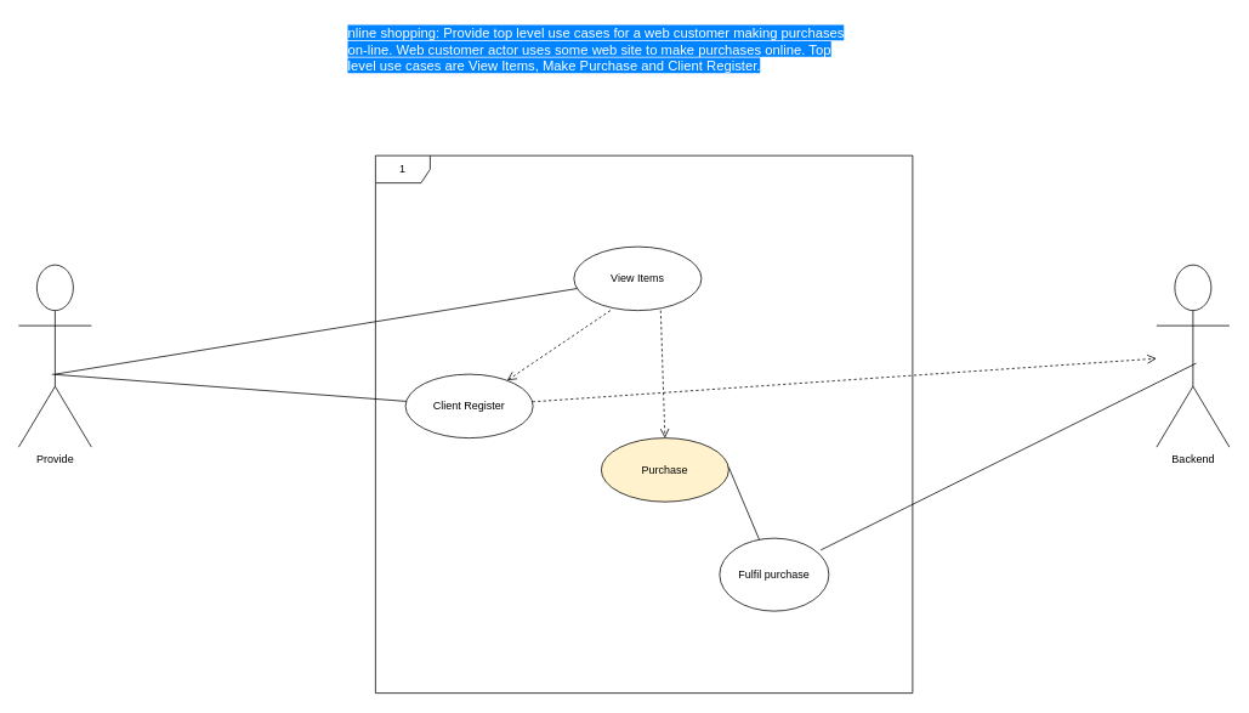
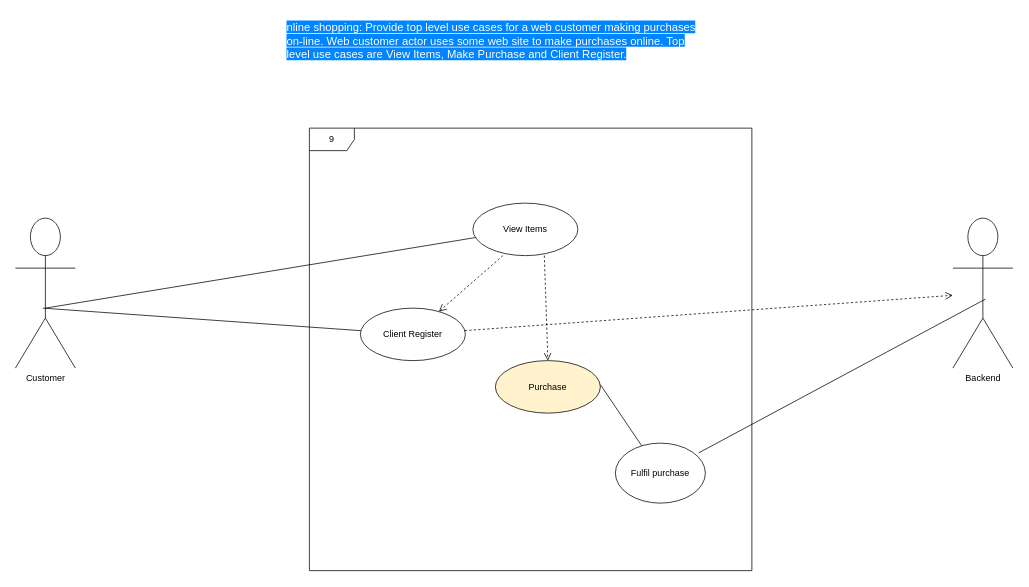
  <mxCell id="0" style=";html=1;" />
  <mxCell id="1" style=";html=1;" parent="0" />
- <mxCell id="2" value="Provide&lt;br&gt;" style="shape=umlActor;verticalLabelPosition=bottom;verticalAlign=top;html=1;" vertex="1" parent="1"><mxGeometry x="20" y="290" width="80" height="200" as="geometry" /></mxCell>
- <mxCell id="3" value="1" style="shape=umlFrame;whiteSpace=wrap;html=1;" vertex="1" parent="1"><mxGeometry x="412" y="170" width="590" height="590" as="geometry" /></mxCell>
+ <mxCell id="2" value="Customer&lt;br&gt;" style="shape=umlActor;verticalLabelPosition=bottom;verticalAlign=top;html=1;" vertex="1" parent="1"><mxGeometry x="20" y="290" width="80" height="200" as="geometry" /></mxCell>
+ <mxCell id="3" value="9" style="shape=umlFrame;whiteSpace=wrap;html=1;" vertex="1" parent="1"><mxGeometry x="412" y="170" width="590" height="590" as="geometry" /></mxCell>
  <mxCell id="4" value="&lt;meta charset=&quot;utf-8&quot;&gt;&lt;span style=&quot;color: rgb(255, 255, 255); font-size: 15px; font-style: normal; font-weight: 400; letter-spacing: normal; text-indent: 0px; text-transform: none; word-spacing: 0px; background-color: rgb(0, 132, 255); display: inline; float: none;&quot;&gt;nline shopping: Provide top level use cases for a web customer making purchases on-line. Web customer actor uses some web site to make purchases online. Top level use cases are View Items, Make Purchase and Client Register.&lt;/span&gt;" style="text;whiteSpace=wrap;html=1;" vertex="1" parent="1"><mxGeometry x="380" y="20" width="550" height="80" as="geometry" /></mxCell>
  <mxCell id="5" value="Backend&lt;br&gt;" style="shape=umlActor;verticalLabelPosition=bottom;verticalAlign=top;html=1;" vertex="1" parent="1"><mxGeometry x="1270" y="290" width="80" height="200" as="geometry" /></mxCell>
  <mxCell id="6" value="Purchase" style="ellipse;whiteSpace=wrap;html=1;fillColor=#fff2cc;" vertex="1" parent="1"><mxGeometry x="660" y="480" width="140" height="70" as="geometry" /></mxCell>
  <mxCell id="7" value="View Items&lt;br&gt;" style="ellipse;whiteSpace=wrap;html=1;" vertex="1" parent="1"><mxGeometry x="630" y="270" width="140" height="70" as="geometry" /></mxCell>
- <mxCell id="8" value="Client Register" style="ellipse;whiteSpace=wrap;html=1;" vertex="1" parent="1"><mxGeometry x="445" y="410" width="140" height="70" as="geometry" /></mxCell>
+ <mxCell id="8" value="Client Register" style="ellipse;whiteSpace=wrap;html=1;" vertex="1" parent="1"><mxGeometry x="480" y="410" width="140" height="70" as="geometry" /></mxCell>
  <mxCell id="9" value="" style="endArrow=none;html=1;" edge="1" parent="1" target="7"><mxGeometry width="50" height="50" relative="1" as="geometry"><mxPoint x="60" y="410" as="sourcePoint" /><mxPoint x="110" y="360" as="targetPoint" /></mxGeometry></mxCell>
  <mxCell id="10" value="" style="endArrow=none;html=1;" edge="1" parent="1" target="8"><mxGeometry width="50" height="50" relative="1" as="geometry"><mxPoint x="56.51" y="410" as="sourcePoint" /><mxPoint x="629.999" y="315.912" as="targetPoint" /></mxGeometry></mxCell>
  <mxCell id="11" value="" style="html=1;verticalAlign=bottom;endArrow=open;dashed=1;endSize=8;" edge="1" parent="1" target="8"><mxGeometry relative="1" as="geometry"><mxPoint x="670" y="340" as="sourcePoint" /><mxPoint x="590" y="340" as="targetPoint" /></mxGeometry></mxCell>
  <mxCell id="12" value="" style="html=1;verticalAlign=bottom;endArrow=open;dashed=1;endSize=8;entryX=0.5;entryY=0;entryDx=0;entryDy=0;" edge="1" parent="1" target="6"><mxGeometry x="0.029" y="82" relative="1" as="geometry"><mxPoint x="725.27" y="340" as="sourcePoint" /><mxPoint x="640" y="414.611" as="targetPoint" /><mxPoint as="offset" /></mxGeometry></mxCell>
  <mxCell id="13" value="" style="html=1;verticalAlign=bottom;endArrow=open;dashed=1;endSize=8;" edge="1" parent="1" source="8" target="5"><mxGeometry relative="1" as="geometry"><mxPoint x="680" y="370" as="sourcePoint" /><mxPoint x="594.73" y="444.611" as="targetPoint" /></mxGeometry></mxCell>
- <mxCell id="14" value="&lt;span&gt;Fulfil purchase&lt;/span&gt;" style="ellipse;whiteSpace=wrap;html=1;" vertex="1" parent="1"><mxGeometry x="790" y="590" width="120" height="80" as="geometry" /></mxCell>
+ <mxCell id="14" value="&lt;span&gt;Fulfil purchase&lt;/span&gt;" style="ellipse;whiteSpace=wrap;html=1;" vertex="1" parent="1"><mxGeometry x="820" y="590" width="120" height="80" as="geometry" /></mxCell>
  <mxCell id="15" value="" style="endArrow=none;html=1;exitX=0.925;exitY=0.163;exitDx=0;exitDy=0;exitPerimeter=0;" edge="1" parent="1" source="14"><mxGeometry width="50" height="50" relative="1" as="geometry"><mxPoint x="740" y="492.04" as="sourcePoint" /><mxPoint x="1313.489" y="397.952" as="targetPoint" /></mxGeometry></mxCell>
  <mxCell id="16" value="" style="endArrow=none;html=1;" edge="1" parent="1" target="14"><mxGeometry width="50" height="50" relative="1" as="geometry"><mxPoint x="800" y="512.04" as="sourcePoint" /><mxPoint x="1373.489" y="417.952" as="targetPoint" /></mxGeometry></mxCell>
